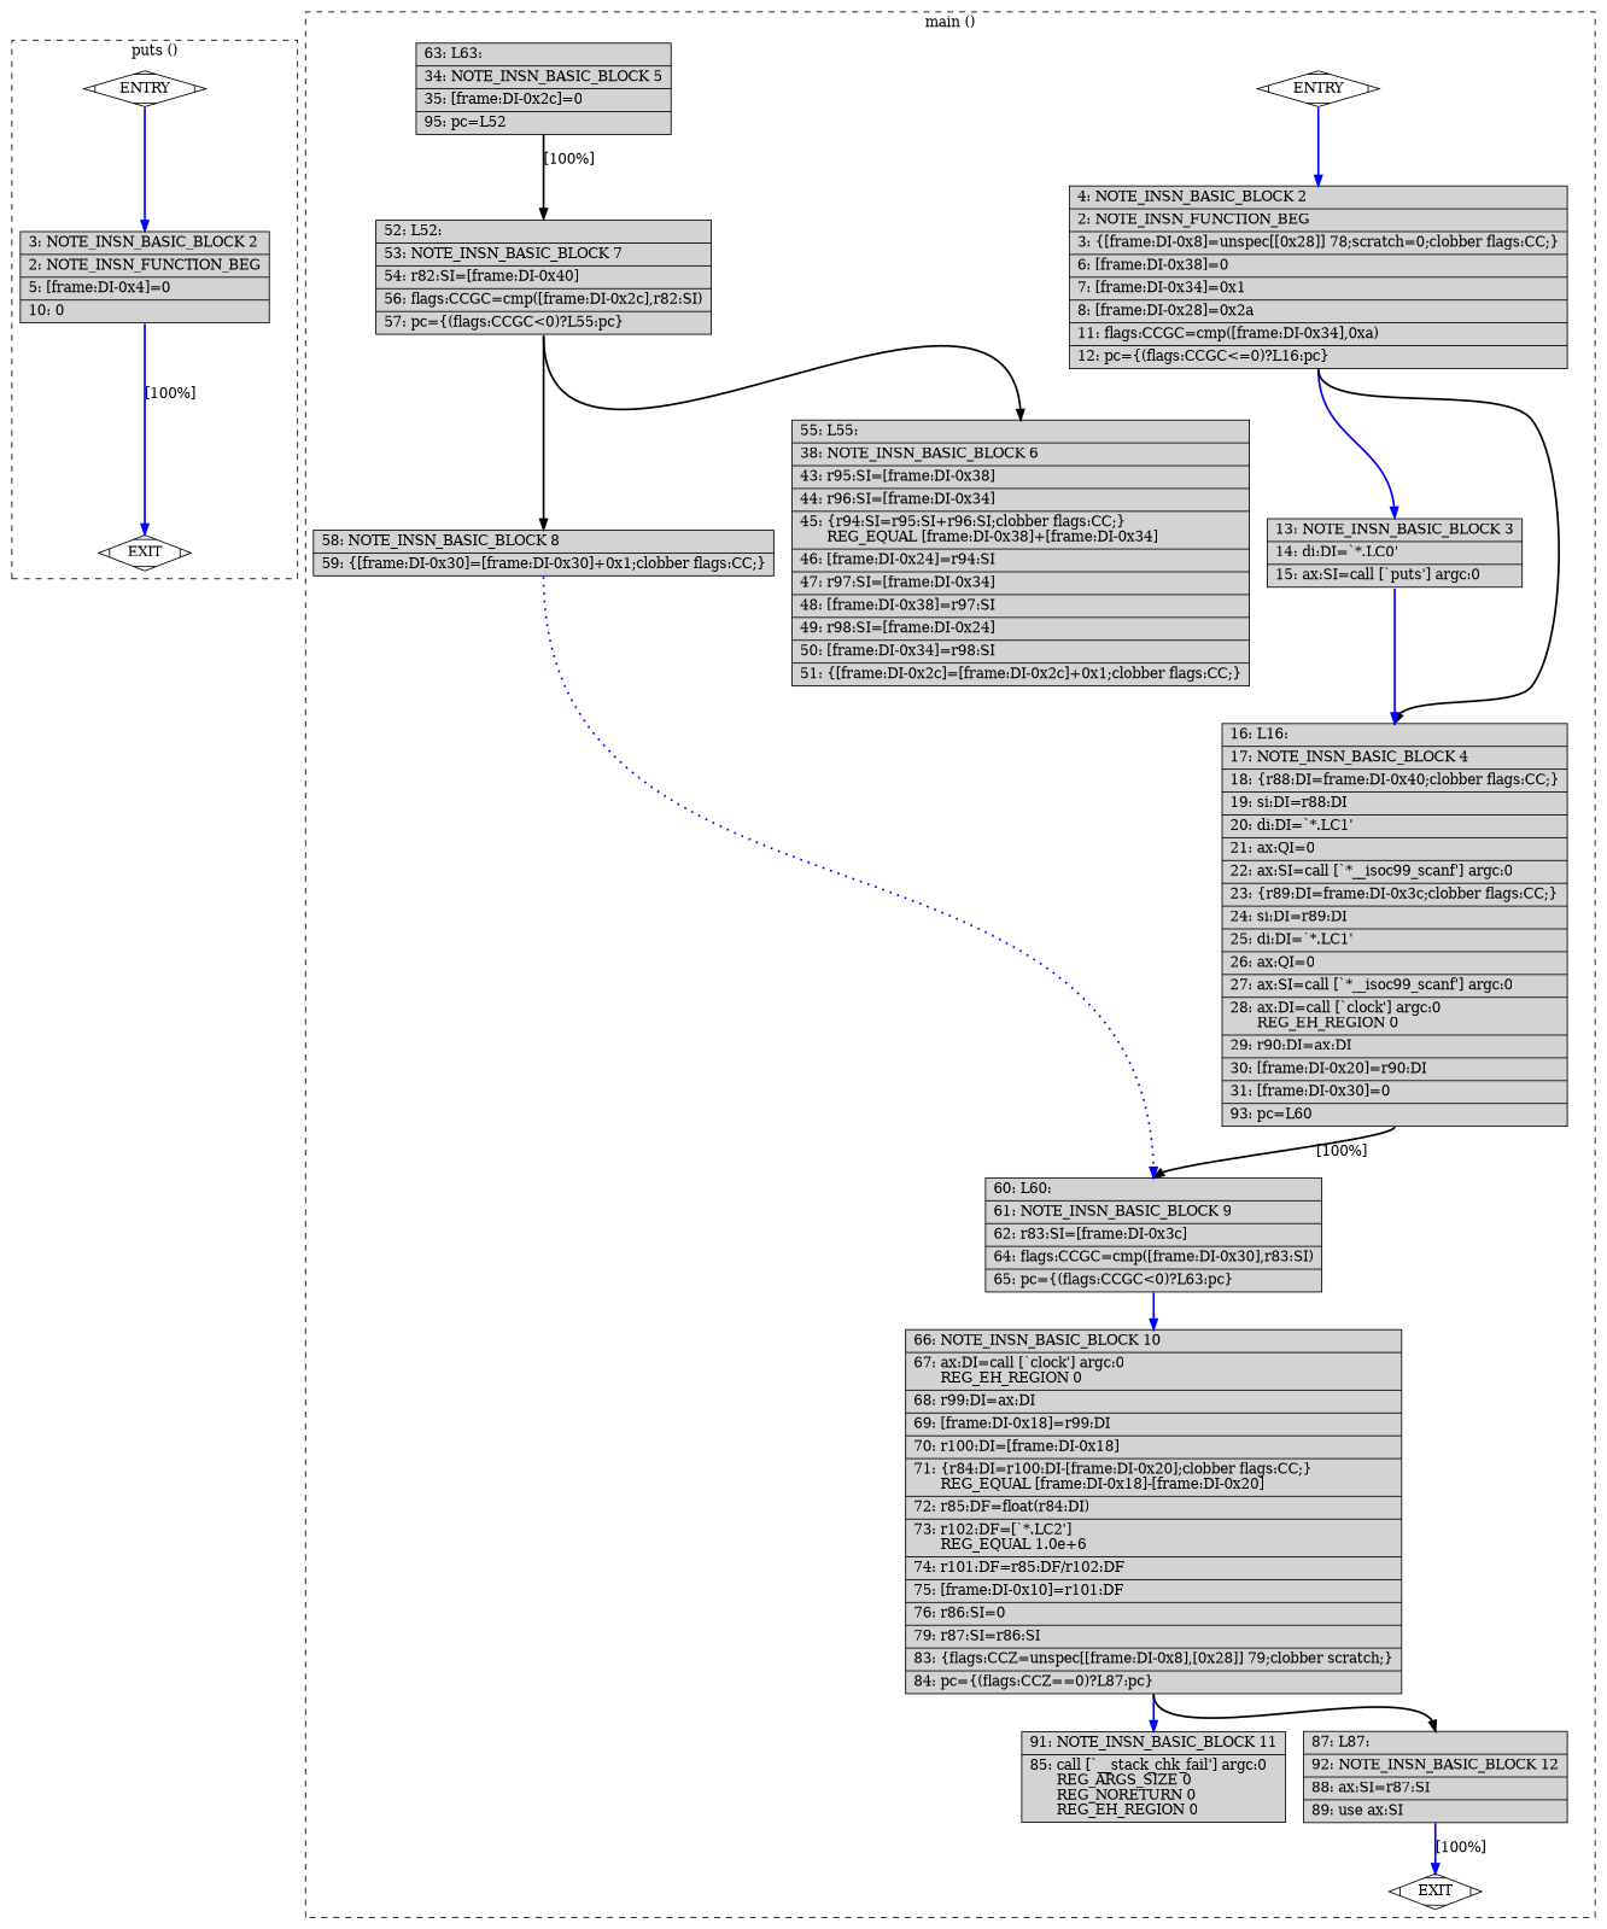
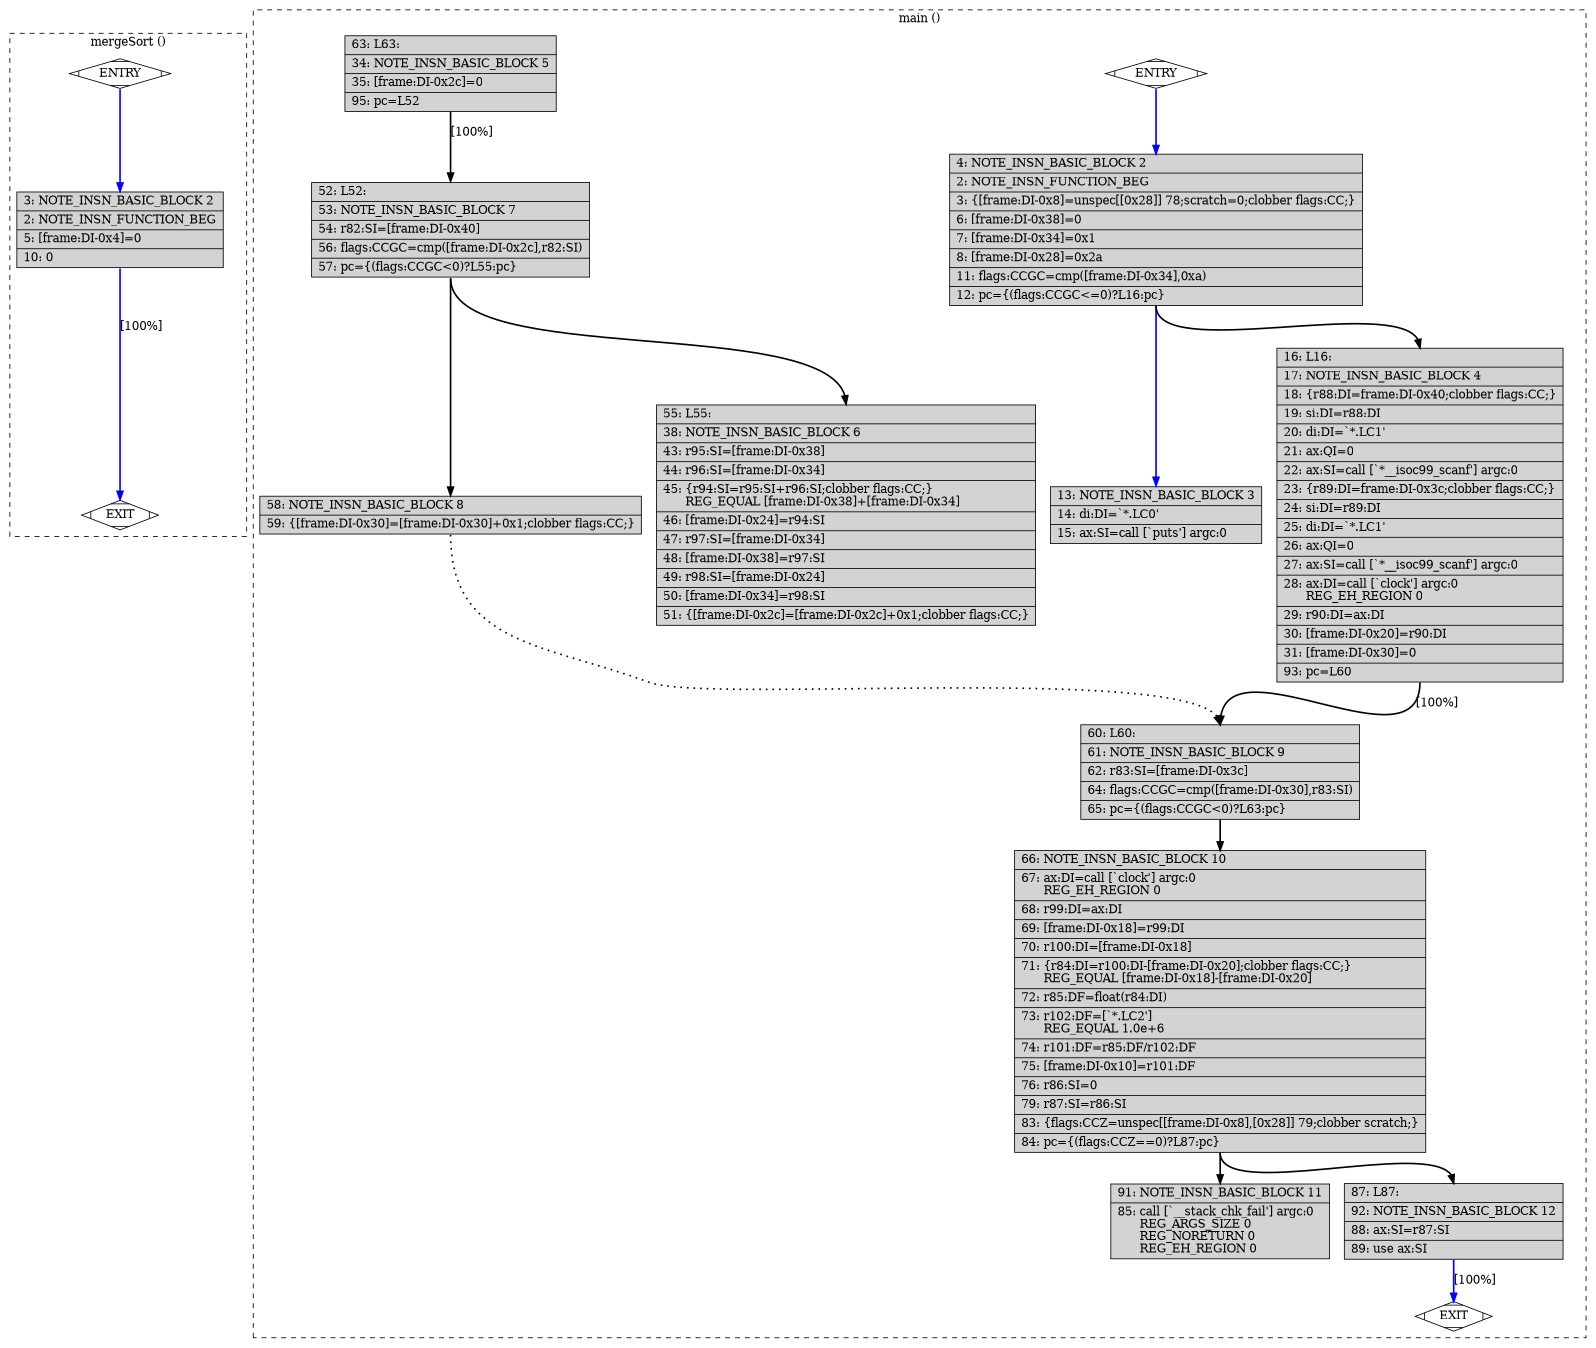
  digraph {
    node [fillcolor=lightgrey shape=record style=filled]
    edge [color=blue constraint=true headport=n style="solid,bold" tailport=s weight=100]
    n1 [fillcolor=white label=ENTRY shape=Mdiamond]
    n2 [label="{\ \ \ \ 3:\ NOTE_INSN_BASIC_BLOCK\ 2\l|\ \ \ \ 2:\ NOTE_INSN_FUNCTION_BEG\l|\ \ \ \ 5:\ [frame:DI-0x4]=0\l|\ \ \ 10:\ 0\l}"]
    n3 [fillcolor=white label=EXIT shape=Mdiamond]
    n4 [fillcolor=white label=ENTRY shape=Mdiamond]
    n5 [label="{\ \ \ \ 4:\ NOTE_INSN_BASIC_BLOCK\ 2\l|\ \ \ \ 2:\ NOTE_INSN_FUNCTION_BEG\l|\ \ \ \ 3:\ \{[frame:DI-0x8]=unspec[[0x28]]\ 78;scratch=0;clobber\ flags:CC;\}\l|\ \ \ \ 6:\ [frame:DI-0x38]=0\l|\ \ \ \ 7:\ [frame:DI-0x34]=0x1\l|\ \ \ \ 8:\ [frame:DI-0x28]=0x2a\l|\ \ \ 11:\ flags:CCGC=cmp([frame:DI-0x34],0xa)\l|\ \ \ 12:\ pc=\{(flags:CCGC\<=0)?L16:pc\}\l}"]
    n6 [fillcolor=white label=EXIT shape=Mdiamond]
    n7 [label="{\ \ \ 13:\ NOTE_INSN_BASIC_BLOCK\ 3\l|\ \ \ 14:\ di:DI=`*.LC0'\l|\ \ \ 15:\ ax:SI=call\ [`puts']\ argc:0\l}"]
    n8 [label="{\ \ \ 16:\ L16:\l|\ \ \ 17:\ NOTE_INSN_BASIC_BLOCK\ 4\l|\ \ \ 18:\ \{r88:DI=frame:DI-0x40;clobber\ flags:CC;\}\l|\ \ \ 19:\ si:DI=r88:DI\l|\ \ \ 20:\ di:DI=`*.LC1'\l|\ \ \ 21:\ ax:QI=0\l|\ \ \ 22:\ ax:SI=call\ [`*__isoc99_scanf']\ argc:0\l|\ \ \ 23:\ \{r89:DI=frame:DI-0x3c;clobber\ flags:CC;\}\l|\ \ \ 24:\ si:DI=r89:DI\l|\ \ \ 25:\ di:DI=`*.LC1'\l|\ \ \ 26:\ ax:QI=0\l|\ \ \ 27:\ ax:SI=call\ [`*__isoc99_scanf']\ argc:0\l|\ \ \ 28:\ ax:DI=call\ [`clock']\ argc:0\l\ \ \ \ \ \ REG_EH_REGION\ 0\l|\ \ \ 29:\ r90:DI=ax:DI\l|\ \ \ 30:\ [frame:DI-0x20]=r90:DI\l|\ \ \ 31:\ [frame:DI-0x30]=0\l|\ \ \ 93:\ pc=L60\l}"]
    n9 [label="{\ \ \ 60:\ L60:\l|\ \ \ 61:\ NOTE_INSN_BASIC_BLOCK\ 9\l|\ \ \ 62:\ r83:SI=[frame:DI-0x3c]\l|\ \ \ 64:\ flags:CCGC=cmp([frame:DI-0x30],r83:SI)\l|\ \ \ 65:\ pc=\{(flags:CCGC\<0)?L63:pc\}\l}"]
    n10 [label="{\ \ \ 66:\ NOTE_INSN_BASIC_BLOCK\ 10\l|\ \ \ 67:\ ax:DI=call\ [`clock']\ argc:0\l\ \ \ \ \ \ REG_EH_REGION\ 0\l|\ \ \ 68:\ r99:DI=ax:DI\l|\ \ \ 69:\ [frame:DI-0x18]=r99:DI\l|\ \ \ 70:\ r100:DI=[frame:DI-0x18]\l|\ \ \ 71:\ \{r84:DI=r100:DI-[frame:DI-0x20];clobber\ flags:CC;\}\l\ \ \ \ \ \ REG_EQUAL\ [frame:DI-0x18]-[frame:DI-0x20]\l|\ \ \ 72:\ r85:DF=float(r84:DI)\l|\ \ \ 73:\ r102:DF=[`*.LC2']\l\ \ \ \ \ \ REG_EQUAL\ 1.0e+6\l|\ \ \ 74:\ r101:DF=r85:DF/r102:DF\l|\ \ \ 75:\ [frame:DI-0x10]=r101:DF\l|\ \ \ 76:\ r86:SI=0\l|\ \ \ 79:\ r87:SI=r86:SI\l|\ \ \ 83:\ \{flags:CCZ=unspec[[frame:DI-0x8],[0x28]]\ 79;clobber\ scratch;\}\l|\ \ \ 84:\ pc=\{(flags:CCZ==0)?L87:pc\}\l}"]
    n11 [label="{\ \ \ 63:\ L63:\l|\ \ \ 34:\ NOTE_INSN_BASIC_BLOCK\ 5\l|\ \ \ 35:\ [frame:DI-0x2c]=0\l|\ \ \ 95:\ pc=L52\l}"]
    n12 [label="{\ \ \ 91:\ NOTE_INSN_BASIC_BLOCK\ 11\l|\ \ \ 85:\ call\ [`__stack_chk_fail']\ argc:0\l\ \ \ \ \ \ REG_ARGS_SIZE\ 0\l\ \ \ \ \ \ REG_NORETURN\ 0\l\ \ \ \ \ \ REG_EH_REGION\ 0\l}"]
    n13 [label="{\ \ \ 87:\ L87:\l|\ \ \ 92:\ NOTE_INSN_BASIC_BLOCK\ 12\l|\ \ \ 88:\ ax:SI=r87:SI\l|\ \ \ 89:\ use\ ax:SI\l}"]
    n14 [label="{\ \ \ 52:\ L52:\l|\ \ \ 53:\ NOTE_INSN_BASIC_BLOCK\ 7\l|\ \ \ 54:\ r82:SI=[frame:DI-0x40]\l|\ \ \ 56:\ flags:CCGC=cmp([frame:DI-0x2c],r82:SI)\l|\ \ \ 57:\ pc=\{(flags:CCGC\<0)?L55:pc\}\l}"]
    n15 [label="{\ \ \ 58:\ NOTE_INSN_BASIC_BLOCK\ 8\l|\ \ \ 59:\ \{[frame:DI-0x30]=[frame:DI-0x30]+0x1;clobber\ flags:CC;\}\l}"]
    n16 [label="{\ \ \ 55:\ L55:\l|\ \ \ 38:\ NOTE_INSN_BASIC_BLOCK\ 6\l|\ \ \ 43:\ r95:SI=[frame:DI-0x38]\l|\ \ \ 44:\ r96:SI=[frame:DI-0x34]\l|\ \ \ 45:\ \{r94:SI=r95:SI+r96:SI;clobber\ flags:CC;\}\l\ \ \ \ \ \ REG_EQUAL\ [frame:DI-0x38]+[frame:DI-0x34]\l|\ \ \ 46:\ [frame:DI-0x24]=r94:SI\l|\ \ \ 47:\ r97:SI=[frame:DI-0x34]\l|\ \ \ 48:\ [frame:DI-0x38]=r97:SI\l|\ \ \ 49:\ r98:SI=[frame:DI-0x24]\l|\ \ \ 50:\ [frame:DI-0x34]=r98:SI\l|\ \ \ 51:\ \{[frame:DI-0x2c]=[frame:DI-0x2c]+0x1;clobber\ flags:CC;\}\l}"]
    subgraph cluster_1 {
      color=black
-     label="puts ()"
+     label="mergeSort ()"
      style=dashed
      n1
      n2
      n3
    }
    subgraph cluster_2 {
      color=black
      label="main ()"
      style=dashed
      n4
      n5
      n6
      n7
      n8
      n9
      n10
      n11
      n12
      n13
      n14
      n15
      n16
    }
    n1 -> n2
    n1 -> n3 [style=invis color="" weight=""]
    n2 -> n3 [label="[100%]"]
    n4 -> n5
    n4 -> n6 [style=invis color="" weight=""]
    n5 -> n7
    n5 -> n8 [color=black weight=10]
-   n7 -> n8
    n8 -> n9 [color=black label="[100%]" weight=10]
-   n9 -> n10
-   n10 -> n12
+   n9 -> n10 [color=black]
+   n10 -> n12 [color=black]
    n10 -> n13 [color=black weight=10]
    n11 -> n14 [color=black label="[100%]" weight=10]
    n13 -> n6 [label="[100%]"]
    n14 -> n15 [color=black]
    n14 -> n16 [color=black weight=10]
-   n15 -> n9 [constraint=false style="dotted,bold" weight=10]
+   n15 -> n9 [color=black constraint=false style="dotted,bold" weight=10]
  }
